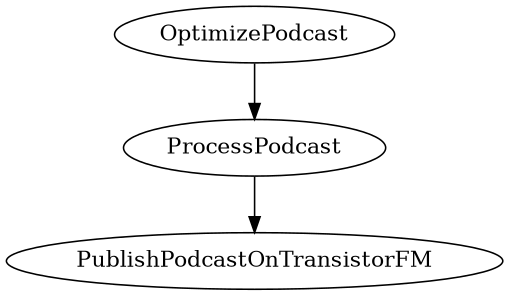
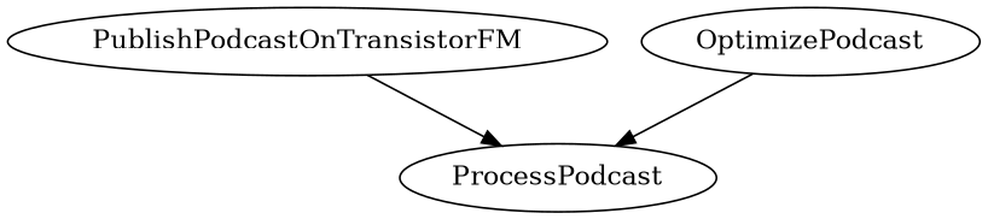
  digraph {
    ProcessPodcast
    PublishPodcastOnTransistorFM
    OptimizePodcast
-   ProcessPodcast -> PublishPodcastOnTransistorFM
+   PublishPodcastOnTransistorFM -> ProcessPodcast
    OptimizePodcast -> ProcessPodcast
  }
